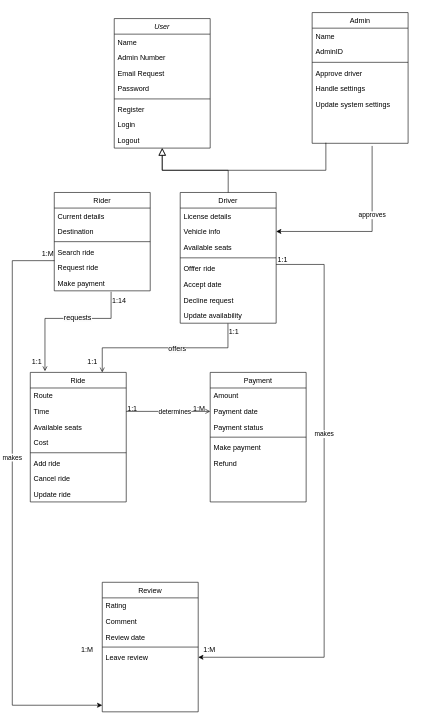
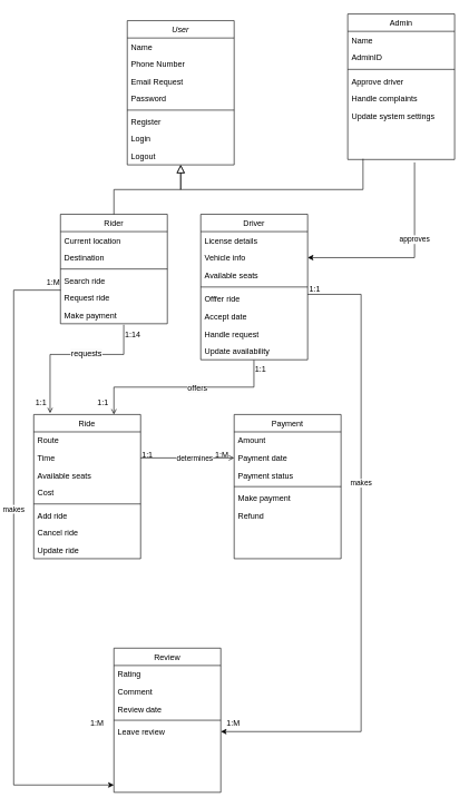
  <mxCell id="0" />
  <mxCell id="1" parent="0" />
  <mxCell id="2" value="User" style="swimlane;fontStyle=2;align=center;verticalAlign=top;childLayout=stackLayout;horizontal=1;startSize=26;horizontalStack=0;resizeParent=1;resizeLast=0;collapsible=1;marginBottom=0;rounded=0;shadow=0;strokeWidth=1;" vertex="1" parent="1"><mxGeometry x="190" y="30" width="160" height="216" as="geometry"><mxRectangle x="230" y="140" width="160" height="26" as="alternateBounds" /></mxGeometry></mxCell>
  <mxCell id="3" value="Name" style="text;align=left;verticalAlign=top;spacingLeft=4;spacingRight=4;overflow=hidden;rotatable=0;points=[[0,0.5],[1,0.5]];portConstraint=eastwest;" vertex="1" parent="2"><mxGeometry y="26" width="160" height="26" as="geometry" /></mxCell>
- <mxCell id="4" value="Admin Number" style="text;align=left;verticalAlign=top;spacingLeft=4;spacingRight=4;overflow=hidden;rotatable=0;points=[[0,0.5],[1,0.5]];portConstraint=eastwest;rounded=0;shadow=0;html=0;" vertex="1" parent="2"><mxGeometry y="52" width="160" height="26" as="geometry" /></mxCell>
+ <mxCell id="4" value="Phone Number" style="text;align=left;verticalAlign=top;spacingLeft=4;spacingRight=4;overflow=hidden;rotatable=0;points=[[0,0.5],[1,0.5]];portConstraint=eastwest;rounded=0;shadow=0;html=0;" vertex="1" parent="2"><mxGeometry y="52" width="160" height="26" as="geometry" /></mxCell>
  <mxCell id="5" value="Email Request" style="text;align=left;verticalAlign=top;spacingLeft=4;spacingRight=4;overflow=hidden;rotatable=0;points=[[0,0.5],[1,0.5]];portConstraint=eastwest;rounded=0;shadow=0;html=0;" vertex="1" parent="2"><mxGeometry y="78" width="160" height="26" as="geometry" /></mxCell>
  <mxCell id="6" value="Password" style="text;align=left;verticalAlign=top;spacingLeft=4;spacingRight=4;overflow=hidden;rotatable=0;points=[[0,0.5],[1,0.5]];portConstraint=eastwest;rounded=0;shadow=0;html=0;" vertex="1" parent="2"><mxGeometry y="104" width="160" height="26" as="geometry" /></mxCell>
  <mxCell id="7" value="" style="line;html=1;strokeWidth=1;align=left;verticalAlign=middle;spacingTop=-1;spacingLeft=3;spacingRight=3;rotatable=0;labelPosition=right;points=[];portConstraint=eastwest;" vertex="1" parent="2"><mxGeometry y="130" width="160" height="8" as="geometry" /></mxCell>
  <mxCell id="8" value="Register" style="text;align=left;verticalAlign=top;spacingLeft=4;spacingRight=4;overflow=hidden;rotatable=0;points=[[0,0.5],[1,0.5]];portConstraint=eastwest;" vertex="1" parent="2"><mxGeometry y="138" width="160" height="26" as="geometry" /></mxCell>
  <mxCell id="9" value="Login" style="text;align=left;verticalAlign=top;spacingLeft=4;spacingRight=4;overflow=hidden;rotatable=0;points=[[0,0.5],[1,0.5]];portConstraint=eastwest;" vertex="1" parent="2"><mxGeometry y="164" width="160" height="26" as="geometry" /></mxCell>
  <mxCell id="10" value="Logout" style="text;align=left;verticalAlign=top;spacingLeft=4;spacingRight=4;overflow=hidden;rotatable=0;points=[[0,0.5],[1,0.5]];portConstraint=eastwest;" vertex="1" parent="2"><mxGeometry y="190" width="160" height="26" as="geometry" /></mxCell>
  <mxCell id="11" value="Rider" style="swimlane;fontStyle=0;align=center;verticalAlign=top;childLayout=stackLayout;horizontal=1;startSize=26;horizontalStack=0;resizeParent=1;resizeLast=0;collapsible=1;marginBottom=0;rounded=0;shadow=0;strokeWidth=1;" vertex="1" parent="1"><mxGeometry x="90" y="320" width="160" height="164" as="geometry"><mxRectangle x="130" y="380" width="160" height="26" as="alternateBounds" /></mxGeometry></mxCell>
- <mxCell id="12" value="Current details" style="text;align=left;verticalAlign=top;spacingLeft=4;spacingRight=4;overflow=hidden;rotatable=0;points=[[0,0.5],[1,0.5]];portConstraint=eastwest;" vertex="1" parent="11"><mxGeometry y="26" width="160" height="26" as="geometry" /></mxCell>
+ <mxCell id="12" value="Current location" style="text;align=left;verticalAlign=top;spacingLeft=4;spacingRight=4;overflow=hidden;rotatable=0;points=[[0,0.5],[1,0.5]];portConstraint=eastwest;" vertex="1" parent="11"><mxGeometry y="26" width="160" height="26" as="geometry" /></mxCell>
  <mxCell id="13" value="Destination" style="text;align=left;verticalAlign=top;spacingLeft=4;spacingRight=4;overflow=hidden;rotatable=0;points=[[0,0.5],[1,0.5]];portConstraint=eastwest;rounded=0;shadow=0;html=0;" vertex="1" parent="11"><mxGeometry y="52" width="160" height="26" as="geometry" /></mxCell>
  <mxCell id="14" value="" style="line;html=1;strokeWidth=1;align=left;verticalAlign=middle;spacingTop=-1;spacingLeft=3;spacingRight=3;rotatable=0;labelPosition=right;points=[];portConstraint=eastwest;" vertex="1" parent="11"><mxGeometry y="78" width="160" height="8" as="geometry" /></mxCell>
  <mxCell id="15" value="Search ride" style="text;align=left;verticalAlign=top;spacingLeft=4;spacingRight=4;overflow=hidden;rotatable=0;points=[[0,0.5],[1,0.5]];portConstraint=eastwest;" vertex="1" parent="11"><mxGeometry y="86" width="160" height="26" as="geometry" /></mxCell>
  <mxCell id="16" value="Request ride" style="text;align=left;verticalAlign=top;spacingLeft=4;spacingRight=4;overflow=hidden;rotatable=0;points=[[0,0.5],[1,0.5]];portConstraint=eastwest;" vertex="1" parent="11"><mxGeometry y="112" width="160" height="26" as="geometry" /></mxCell>
  <mxCell id="17" value="Make payment" style="text;align=left;verticalAlign=top;spacingLeft=4;spacingRight=4;overflow=hidden;rotatable=0;points=[[0,0.5],[1,0.5]];portConstraint=eastwest;" vertex="1" parent="11"><mxGeometry y="138" width="160" height="26" as="geometry" /></mxCell>
+ <mxCell id="18" value="" style="endArrow=block;endSize=10;endFill=0;shadow=0;strokeWidth=1;rounded=0;curved=0;edgeStyle=elbowEdgeStyle;elbow=vertical;" edge="1" parent="1" source="11" target="2"><mxGeometry width="160" relative="1" as="geometry"><mxPoint x="170" y="113" as="sourcePoint" /><mxPoint x="170" y="113" as="targetPoint" /></mxGeometry></mxCell>
  <mxCell id="19" style="edgeStyle=orthogonalEdgeStyle;rounded=0;orthogonalLoop=1;jettySize=auto;html=1;entryX=1;entryY=0.5;entryDx=0;entryDy=0;" edge="1" parent="1" source="21" target="52"><mxGeometry relative="1" as="geometry"><Array as="points"><mxPoint x="540" y="440" /><mxPoint x="540" y="1095" /></Array></mxGeometry></mxCell>
  <mxCell id="20" value="makes" style="edgeLabel;html=1;align=center;verticalAlign=middle;resizable=0;points=[];" connectable="0" vertex="1" parent="19"><mxGeometry x="-0.231" y="-1" relative="1" as="geometry"><mxPoint y="-1" as="offset" /></mxGeometry></mxCell>
  <mxCell id="21" value="Driver" style="swimlane;fontStyle=0;align=center;verticalAlign=top;childLayout=stackLayout;horizontal=1;startSize=26;horizontalStack=0;resizeParent=1;resizeLast=0;collapsible=1;marginBottom=0;rounded=0;shadow=0;strokeWidth=1;" vertex="1" parent="1"><mxGeometry x="300" y="320" width="160" height="218" as="geometry"><mxRectangle x="330" y="410" width="170" height="26" as="alternateBounds" /></mxGeometry></mxCell>
  <mxCell id="22" value="License details" style="text;align=left;verticalAlign=top;spacingLeft=4;spacingRight=4;overflow=hidden;rotatable=0;points=[[0,0.5],[1,0.5]];portConstraint=eastwest;" vertex="1" parent="21"><mxGeometry y="26" width="160" height="26" as="geometry" /></mxCell>
  <mxCell id="23" value="Vehicle info" style="text;align=left;verticalAlign=top;spacingLeft=4;spacingRight=4;overflow=hidden;rotatable=0;points=[[0,0.5],[1,0.5]];portConstraint=eastwest;" vertex="1" parent="21"><mxGeometry y="52" width="160" height="26" as="geometry" /></mxCell>
  <mxCell id="24" value="Available seats" style="text;align=left;verticalAlign=top;spacingLeft=4;spacingRight=4;overflow=hidden;rotatable=0;points=[[0,0.5],[1,0.5]];portConstraint=eastwest;" vertex="1" parent="21"><mxGeometry y="78" width="160" height="26" as="geometry" /></mxCell>
  <mxCell id="25" value="" style="line;html=1;strokeWidth=1;align=left;verticalAlign=middle;spacingTop=-1;spacingLeft=3;spacingRight=3;rotatable=0;labelPosition=right;points=[];portConstraint=eastwest;" vertex="1" parent="21"><mxGeometry y="104" width="160" height="10" as="geometry" /></mxCell>
  <mxCell id="26" value="Offfer ride" style="text;align=left;verticalAlign=top;spacingLeft=4;spacingRight=4;overflow=hidden;rotatable=0;points=[[0,0.5],[1,0.5]];portConstraint=eastwest;" vertex="1" parent="21"><mxGeometry y="114" width="160" height="26" as="geometry" /></mxCell>
  <mxCell id="27" value="Accept date" style="text;align=left;verticalAlign=top;spacingLeft=4;spacingRight=4;overflow=hidden;rotatable=0;points=[[0,0.5],[1,0.5]];portConstraint=eastwest;" vertex="1" parent="21"><mxGeometry y="140" width="160" height="26" as="geometry" /></mxCell>
- <mxCell id="28" value="Decline request" style="text;align=left;verticalAlign=top;spacingLeft=4;spacingRight=4;overflow=hidden;rotatable=0;points=[[0,0.5],[1,0.5]];portConstraint=eastwest;" vertex="1" parent="21"><mxGeometry y="166" width="160" height="26" as="geometry" /></mxCell>
+ <mxCell id="28" value="Handle request" style="text;align=left;verticalAlign=top;spacingLeft=4;spacingRight=4;overflow=hidden;rotatable=0;points=[[0,0.5],[1,0.5]];portConstraint=eastwest;" vertex="1" parent="21"><mxGeometry y="166" width="160" height="26" as="geometry" /></mxCell>
  <mxCell id="29" value="Update availability" style="text;align=left;verticalAlign=top;spacingLeft=4;spacingRight=4;overflow=hidden;rotatable=0;points=[[0,0.5],[1,0.5]];portConstraint=eastwest;" vertex="1" parent="21"><mxGeometry y="192" width="160" height="26" as="geometry" /></mxCell>
- <mxCell id="30" value="" style="endArrow=block;endSize=10;endFill=0;shadow=0;strokeWidth=1;rounded=0;curved=0;edgeStyle=elbowEdgeStyle;elbow=vertical;" edge="1" parent="1" source="21" target="2"><mxGeometry width="160" relative="1" as="geometry"><mxPoint x="180" y="283" as="sourcePoint" /><mxPoint x="280" y="181" as="targetPoint" /></mxGeometry></mxCell>
  <mxCell id="31" value="Payment" style="swimlane;fontStyle=0;align=center;verticalAlign=top;childLayout=stackLayout;horizontal=1;startSize=26;horizontalStack=0;resizeParent=1;resizeLast=0;collapsible=1;marginBottom=0;rounded=0;shadow=0;strokeWidth=1;" vertex="1" parent="1"><mxGeometry x="350" y="620" width="160" height="216" as="geometry"><mxRectangle x="550" y="140" width="160" height="26" as="alternateBounds" /></mxGeometry></mxCell>
  <mxCell id="32" value="Amount" style="text;align=left;verticalAlign=top;spacingLeft=4;spacingRight=4;overflow=hidden;rotatable=0;points=[[0,0.5],[1,0.5]];portConstraint=eastwest;rounded=0;shadow=0;html=0;" vertex="1" parent="31"><mxGeometry y="26" width="160" height="26" as="geometry" /></mxCell>
  <mxCell id="33" value="Payment date" style="text;align=left;verticalAlign=top;spacingLeft=4;spacingRight=4;overflow=hidden;rotatable=0;points=[[0,0.5],[1,0.5]];portConstraint=eastwest;" vertex="1" parent="31"><mxGeometry y="52" width="160" height="26" as="geometry" /></mxCell>
  <mxCell id="34" value="Payment status" style="text;align=left;verticalAlign=top;spacingLeft=4;spacingRight=4;overflow=hidden;rotatable=0;points=[[0,0.5],[1,0.5]];portConstraint=eastwest;rounded=0;shadow=0;html=0;" vertex="1" parent="31"><mxGeometry y="78" width="160" height="26" as="geometry" /></mxCell>
  <mxCell id="35" value="" style="line;html=1;strokeWidth=1;align=left;verticalAlign=middle;spacingTop=-1;spacingLeft=3;spacingRight=3;rotatable=0;labelPosition=right;points=[];portConstraint=eastwest;" vertex="1" parent="31"><mxGeometry y="104" width="160" height="8" as="geometry" /></mxCell>
  <mxCell id="36" value="Make payment" style="text;align=left;verticalAlign=top;spacingLeft=4;spacingRight=4;overflow=hidden;rotatable=0;points=[[0,0.5],[1,0.5]];portConstraint=eastwest;" vertex="1" parent="31"><mxGeometry y="112" width="160" height="26" as="geometry" /></mxCell>
  <mxCell id="37" value="Refund" style="text;align=left;verticalAlign=top;spacingLeft=4;spacingRight=4;overflow=hidden;rotatable=0;points=[[0,0.5],[1,0.5]];portConstraint=eastwest;" vertex="1" parent="31"><mxGeometry y="138" width="160" height="26" as="geometry" /></mxCell>
  <mxCell id="38" value="Ride" style="swimlane;fontStyle=0;align=center;verticalAlign=top;childLayout=stackLayout;horizontal=1;startSize=26;horizontalStack=0;resizeParent=1;resizeLast=0;collapsible=1;marginBottom=0;rounded=0;shadow=0;strokeWidth=1;" vertex="1" parent="1"><mxGeometry x="50" y="620" width="160" height="216" as="geometry"><mxRectangle x="550" y="140" width="160" height="26" as="alternateBounds" /></mxGeometry></mxCell>
  <mxCell id="39" value="Route" style="text;align=left;verticalAlign=top;spacingLeft=4;spacingRight=4;overflow=hidden;rotatable=0;points=[[0,0.5],[1,0.5]];portConstraint=eastwest;" vertex="1" parent="38"><mxGeometry y="26" width="160" height="26" as="geometry" /></mxCell>
  <mxCell id="40" value="Time" style="text;align=left;verticalAlign=top;spacingLeft=4;spacingRight=4;overflow=hidden;rotatable=0;points=[[0,0.5],[1,0.5]];portConstraint=eastwest;rounded=0;shadow=0;html=0;" vertex="1" parent="38"><mxGeometry y="52" width="160" height="26" as="geometry" /></mxCell>
  <mxCell id="41" value="Available seats" style="text;align=left;verticalAlign=top;spacingLeft=4;spacingRight=4;overflow=hidden;rotatable=0;points=[[0,0.5],[1,0.5]];portConstraint=eastwest;rounded=0;shadow=0;html=0;" vertex="1" parent="38"><mxGeometry y="78" width="160" height="26" as="geometry" /></mxCell>
  <mxCell id="42" value="Cost" style="text;align=left;verticalAlign=top;spacingLeft=4;spacingRight=4;overflow=hidden;rotatable=0;points=[[0,0.5],[1,0.5]];portConstraint=eastwest;rounded=0;shadow=0;html=0;" vertex="1" parent="38"><mxGeometry y="104" width="160" height="26" as="geometry" /></mxCell>
  <mxCell id="43" value="" style="line;html=1;strokeWidth=1;align=left;verticalAlign=middle;spacingTop=-1;spacingLeft=3;spacingRight=3;rotatable=0;labelPosition=right;points=[];portConstraint=eastwest;" vertex="1" parent="38"><mxGeometry y="130" width="160" height="8" as="geometry" /></mxCell>
  <mxCell id="44" value="Add ride" style="text;align=left;verticalAlign=top;spacingLeft=4;spacingRight=4;overflow=hidden;rotatable=0;points=[[0,0.5],[1,0.5]];portConstraint=eastwest;" vertex="1" parent="38"><mxGeometry y="138" width="160" height="26" as="geometry" /></mxCell>
  <mxCell id="45" value="Cancel ride" style="text;align=left;verticalAlign=top;spacingLeft=4;spacingRight=4;overflow=hidden;rotatable=0;points=[[0,0.5],[1,0.5]];portConstraint=eastwest;" vertex="1" parent="38"><mxGeometry y="164" width="160" height="26" as="geometry" /></mxCell>
  <mxCell id="46" value="Update ride" style="text;align=left;verticalAlign=top;spacingLeft=4;spacingRight=4;overflow=hidden;rotatable=0;points=[[0,0.5],[1,0.5]];portConstraint=eastwest;" vertex="1" parent="38"><mxGeometry y="190" width="160" height="26" as="geometry" /></mxCell>
  <mxCell id="47" value="Review" style="swimlane;fontStyle=0;align=center;verticalAlign=top;childLayout=stackLayout;horizontal=1;startSize=26;horizontalStack=0;resizeParent=1;resizeLast=0;collapsible=1;marginBottom=0;rounded=0;shadow=0;strokeWidth=1;" vertex="1" parent="1"><mxGeometry x="170" y="970" width="160" height="216" as="geometry"><mxRectangle x="550" y="140" width="160" height="26" as="alternateBounds" /></mxGeometry></mxCell>
  <mxCell id="48" value="Rating" style="text;align=left;verticalAlign=top;spacingLeft=4;spacingRight=4;overflow=hidden;rotatable=0;points=[[0,0.5],[1,0.5]];portConstraint=eastwest;" vertex="1" parent="47"><mxGeometry y="26" width="160" height="26" as="geometry" /></mxCell>
  <mxCell id="49" value="Comment" style="text;align=left;verticalAlign=top;spacingLeft=4;spacingRight=4;overflow=hidden;rotatable=0;points=[[0,0.5],[1,0.5]];portConstraint=eastwest;rounded=0;shadow=0;html=0;" vertex="1" parent="47"><mxGeometry y="52" width="160" height="26" as="geometry" /></mxCell>
  <mxCell id="50" value="Review date" style="text;align=left;verticalAlign=top;spacingLeft=4;spacingRight=4;overflow=hidden;rotatable=0;points=[[0,0.5],[1,0.5]];portConstraint=eastwest;rounded=0;shadow=0;html=0;" vertex="1" parent="47"><mxGeometry y="78" width="160" height="26" as="geometry" /></mxCell>
  <mxCell id="51" value="" style="line;html=1;strokeWidth=1;align=left;verticalAlign=middle;spacingTop=-1;spacingLeft=3;spacingRight=3;rotatable=0;labelPosition=right;points=[];portConstraint=eastwest;" vertex="1" parent="47"><mxGeometry y="104" width="160" height="8" as="geometry" /></mxCell>
  <mxCell id="52" value="Leave review" style="text;align=left;verticalAlign=top;spacingLeft=4;spacingRight=4;overflow=hidden;rotatable=0;points=[[0,0.5],[1,0.5]];portConstraint=eastwest;" vertex="1" parent="47"><mxGeometry y="112" width="160" height="26" as="geometry" /></mxCell>
  <mxCell id="53" value="" style="endArrow=open;shadow=0;strokeWidth=1;rounded=0;curved=0;endFill=1;edgeStyle=elbowEdgeStyle;elbow=vertical;entryX=0.153;entryY=-0.009;entryDx=0;entryDy=0;entryPerimeter=0;exitX=0.592;exitY=1.061;exitDx=0;exitDy=0;exitPerimeter=0;" edge="1" parent="1" source="17" target="38"><mxGeometry x="0.5" y="41" relative="1" as="geometry"><mxPoint x="62" y="538" as="sourcePoint" /><mxPoint x="190" y="538" as="targetPoint" /><mxPoint x="-40" y="32" as="offset" /><Array as="points"><mxPoint x="170" y="530" /></Array></mxGeometry></mxCell>
  <mxCell id="54" value="1:14" style="resizable=0;align=left;verticalAlign=bottom;labelBackgroundColor=none;fontSize=12;" connectable="0" vertex="1" parent="53"><mxGeometry x="-1" relative="1" as="geometry"><mxPoint y="24" as="offset" /></mxGeometry></mxCell>
  <mxCell id="55" value="1:1" style="resizable=0;align=right;verticalAlign=bottom;labelBackgroundColor=none;fontSize=12;" connectable="0" vertex="1" parent="53"><mxGeometry x="1" relative="1" as="geometry"><mxPoint x="-4" y="-8" as="offset" /></mxGeometry></mxCell>
  <mxCell id="56" value="&lt;span style=&quot;font-size: 12px; background-color: rgb(251, 251, 251);&quot;&gt;requests&lt;/span&gt;" style="edgeLabel;html=1;align=center;verticalAlign=middle;resizable=0;points=[];" connectable="0" vertex="1" parent="53"><mxGeometry x="-0.17" y="-2" relative="1" as="geometry"><mxPoint as="offset" /></mxGeometry></mxCell>
  <mxCell id="57" value="1:M" style="resizable=0;align=right;verticalAlign=bottom;labelBackgroundColor=none;fontSize=12;" connectable="0" vertex="1" parent="53"><mxGeometry x="1" relative="1" as="geometry"><mxPoint x="16" y="-188" as="offset" /></mxGeometry></mxCell>
  <mxCell id="58" value="1:1" style="resizable=0;align=right;verticalAlign=bottom;labelBackgroundColor=none;fontSize=12;" connectable="0" vertex="1" parent="53"><mxGeometry x="1" relative="1" as="geometry"><mxPoint x="406" y="-178" as="offset" /></mxGeometry></mxCell>
  <mxCell id="59" value="" style="endArrow=open;shadow=0;strokeWidth=1;rounded=0;curved=0;endFill=1;edgeStyle=elbowEdgeStyle;elbow=vertical;entryX=0.75;entryY=0;entryDx=0;entryDy=0;exitX=0.09;exitY=1.214;exitDx=0;exitDy=0;exitPerimeter=0;" edge="1" parent="1" target="38"><mxGeometry x="0.5" y="41" relative="1" as="geometry"><mxPoint x="379.6" y="538.44" as="sourcePoint" /><mxPoint x="479.6" y="746.44" as="targetPoint" /><mxPoint x="-40" y="32" as="offset" /></mxGeometry></mxCell>
  <mxCell id="60" value="1:1" style="resizable=0;align=left;verticalAlign=bottom;labelBackgroundColor=none;fontSize=12;" connectable="0" vertex="1" parent="59"><mxGeometry x="-1" relative="1" as="geometry"><mxPoint y="22" as="offset" /></mxGeometry></mxCell>
  <mxCell id="61" value="1:1" style="resizable=0;align=right;verticalAlign=bottom;labelBackgroundColor=none;fontSize=12;" connectable="0" vertex="1" parent="59"><mxGeometry x="1" relative="1" as="geometry"><mxPoint x="-7" y="-10" as="offset" /></mxGeometry></mxCell>
  <mxCell id="62" value="&lt;span style=&quot;font-size: 12px; background-color: rgb(251, 251, 251);&quot;&gt;offers&lt;/span&gt;" style="edgeLabel;html=1;align=center;verticalAlign=middle;resizable=0;points=[];" connectable="0" vertex="1" parent="59"><mxGeometry x="-0.136" y="1" relative="1" as="geometry"><mxPoint as="offset" /></mxGeometry></mxCell>
  <mxCell id="63" value="" style="endArrow=open;shadow=0;strokeWidth=1;rounded=0;curved=0;endFill=1;edgeStyle=elbowEdgeStyle;elbow=horizontal;entryX=0;entryY=0.5;entryDx=0;entryDy=0;exitX=1;exitY=0.5;exitDx=0;exitDy=0;" edge="1" parent="1" source="40" target="33"><mxGeometry x="0.5" y="41" relative="1" as="geometry"><mxPoint x="449.6" y="690" as="sourcePoint" /><mxPoint x="370" y="851.56" as="targetPoint" /><mxPoint x="-40" y="32" as="offset" /></mxGeometry></mxCell>
  <mxCell id="64" value="1:1" style="resizable=0;align=left;verticalAlign=bottom;labelBackgroundColor=none;fontSize=12;" connectable="0" vertex="1" parent="63"><mxGeometry x="-1" relative="1" as="geometry"><mxPoint y="4" as="offset" /></mxGeometry></mxCell>
  <mxCell id="65" value="1:M" style="resizable=0;align=right;verticalAlign=bottom;labelBackgroundColor=none;fontSize=12;" connectable="0" vertex="1" parent="63"><mxGeometry x="1" relative="1" as="geometry"><mxPoint x="-7" y="4" as="offset" /></mxGeometry></mxCell>
  <mxCell id="66" value="determines" style="edgeLabel;html=1;align=center;verticalAlign=middle;resizable=0;points=[];" connectable="0" vertex="1" parent="63"><mxGeometry x="0.14" relative="1" as="geometry"><mxPoint as="offset" /></mxGeometry></mxCell>
  <mxCell id="67" style="edgeStyle=orthogonalEdgeStyle;rounded=0;orthogonalLoop=1;jettySize=auto;html=1;entryX=0;entryY=0.5;entryDx=0;entryDy=0;exitX=0.002;exitY=0.064;exitDx=0;exitDy=0;exitPerimeter=0;" edge="1" parent="1" source="16"><mxGeometry relative="1" as="geometry"><Array as="points"><mxPoint x="20" y="434" /><mxPoint x="20" y="1175" /></Array><mxPoint x="89.04" y="419.998" as="sourcePoint" /><mxPoint x="170" y="1174.99" as="targetPoint" /></mxGeometry></mxCell>
  <mxCell id="68" value="makes" style="edgeLabel;html=1;align=center;verticalAlign=middle;resizable=0;points=[];" connectable="0" vertex="1" parent="67"><mxGeometry x="-0.17" y="-1" relative="1" as="geometry"><mxPoint y="-1" as="offset" /></mxGeometry></mxCell>
  <mxCell id="69" value="1:M" style="resizable=0;align=right;verticalAlign=bottom;labelBackgroundColor=none;fontSize=12;" connectable="0" vertex="1" parent="1"><mxGeometry x="360" y="1089.996" as="geometry" /></mxCell>
  <mxCell id="70" value="1:M" style="resizable=0;align=right;verticalAlign=bottom;labelBackgroundColor=none;fontSize=12;" connectable="0" vertex="1" parent="1"><mxGeometry x="150" y="1099.996" as="geometry"><mxPoint x="6" y="-10" as="offset" /></mxGeometry></mxCell>
  <mxCell id="71" value="Admin" style="swimlane;fontStyle=0;align=center;verticalAlign=top;childLayout=stackLayout;horizontal=1;startSize=26;horizontalStack=0;resizeParent=1;resizeLast=0;collapsible=1;marginBottom=0;rounded=0;shadow=0;strokeWidth=1;" vertex="1" parent="1"><mxGeometry x="520" y="20" width="160" height="218" as="geometry"><mxRectangle x="330" y="410" width="170" height="26" as="alternateBounds" /></mxGeometry></mxCell>
  <mxCell id="72" value="Name" style="text;align=left;verticalAlign=top;spacingLeft=4;spacingRight=4;overflow=hidden;rotatable=0;points=[[0,0.5],[1,0.5]];portConstraint=eastwest;" vertex="1" parent="71"><mxGeometry y="26" width="160" height="26" as="geometry" /></mxCell>
  <mxCell id="73" value="AdminID" style="text;align=left;verticalAlign=top;spacingLeft=4;spacingRight=4;overflow=hidden;rotatable=0;points=[[0,0.5],[1,0.5]];portConstraint=eastwest;" vertex="1" parent="71"><mxGeometry y="52" width="160" height="26" as="geometry" /></mxCell>
  <mxCell id="74" value="" style="line;html=1;strokeWidth=1;align=left;verticalAlign=middle;spacingTop=-1;spacingLeft=3;spacingRight=3;rotatable=0;labelPosition=right;points=[];portConstraint=eastwest;" vertex="1" parent="71"><mxGeometry y="78" width="160" height="10" as="geometry" /></mxCell>
  <mxCell id="75" value="Approve driver" style="text;align=left;verticalAlign=top;spacingLeft=4;spacingRight=4;overflow=hidden;rotatable=0;points=[[0,0.5],[1,0.5]];portConstraint=eastwest;" vertex="1" parent="71"><mxGeometry y="88" width="160" height="26" as="geometry" /></mxCell>
- <mxCell id="76" value="Handle settings" style="text;align=left;verticalAlign=top;spacingLeft=4;spacingRight=4;overflow=hidden;rotatable=0;points=[[0,0.5],[1,0.5]];portConstraint=eastwest;" vertex="1" parent="71"><mxGeometry y="114" width="160" height="26" as="geometry" /></mxCell>
+ <mxCell id="76" value="Handle complaints" style="text;align=left;verticalAlign=top;spacingLeft=4;spacingRight=4;overflow=hidden;rotatable=0;points=[[0,0.5],[1,0.5]];portConstraint=eastwest;" vertex="1" parent="71"><mxGeometry y="114" width="160" height="26" as="geometry" /></mxCell>
  <mxCell id="77" value="Update system settings" style="text;align=left;verticalAlign=top;spacingLeft=4;spacingRight=4;overflow=hidden;rotatable=0;points=[[0,0.5],[1,0.5]];portConstraint=eastwest;" vertex="1" parent="71"><mxGeometry y="140" width="160" height="26" as="geometry" /></mxCell>
  <mxCell id="78" value="" style="endArrow=block;endSize=10;endFill=0;shadow=0;strokeWidth=1;rounded=0;curved=0;edgeStyle=elbowEdgeStyle;elbow=vertical;exitX=0.143;exitY=0.962;exitDx=0;exitDy=0;exitPerimeter=0;" edge="1" parent="1"><mxGeometry width="160" relative="1" as="geometry"><mxPoint x="542.88" y="237.012" as="sourcePoint" /><mxPoint x="270" y="246" as="targetPoint" /><Array as="points"><mxPoint x="500" y="283" /></Array></mxGeometry></mxCell>
  <mxCell id="79" style="edgeStyle=orthogonalEdgeStyle;rounded=0;orthogonalLoop=1;jettySize=auto;html=1;entryX=1;entryY=0.5;entryDx=0;entryDy=0;" edge="1" parent="1" target="23"><mxGeometry relative="1" as="geometry"><Array as="points"><mxPoint x="620" y="385" /></Array><mxPoint x="620" y="242.353" as="sourcePoint" /><mxPoint x="470" y="385" as="targetPoint" /></mxGeometry></mxCell>
  <mxCell id="80" value="approves" style="edgeLabel;html=1;align=center;verticalAlign=middle;resizable=0;points=[];" connectable="0" vertex="1" parent="79"><mxGeometry x="-0.231" y="-1" relative="1" as="geometry"><mxPoint y="-1" as="offset" /></mxGeometry></mxCell>
